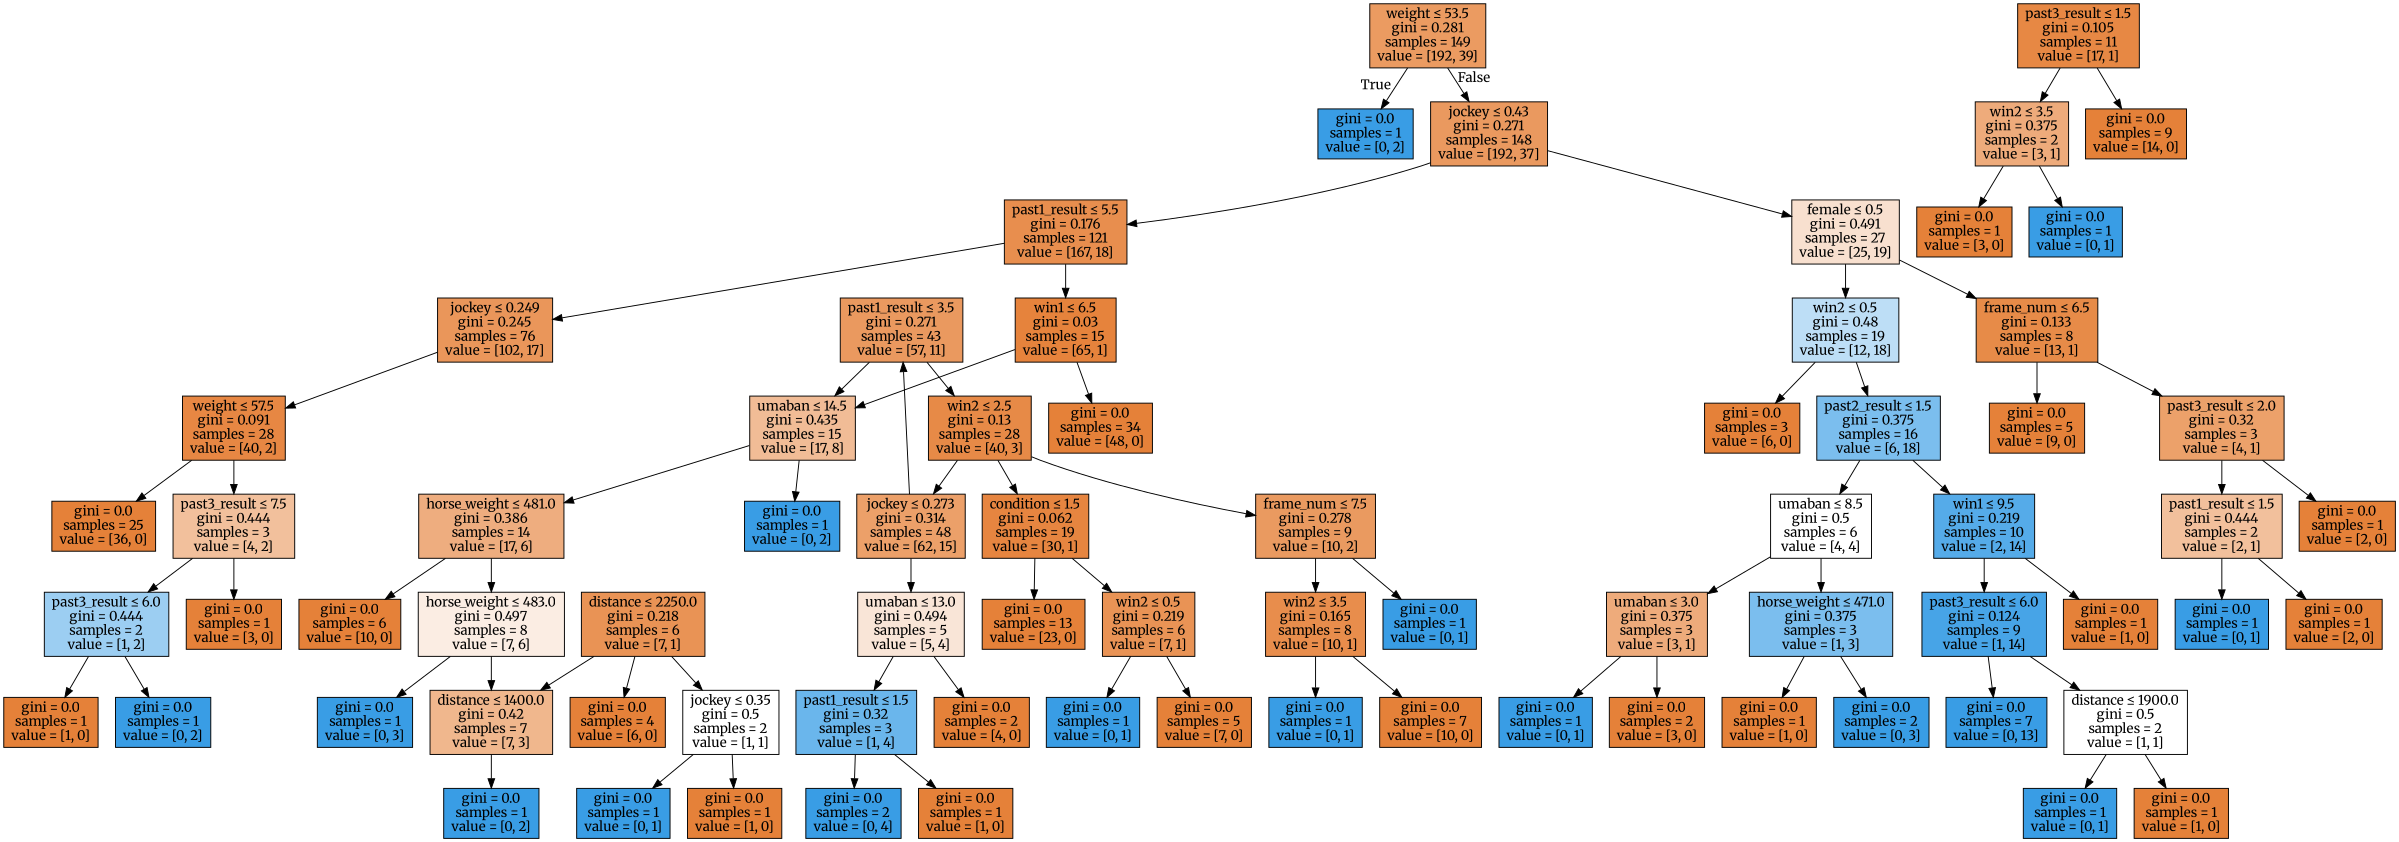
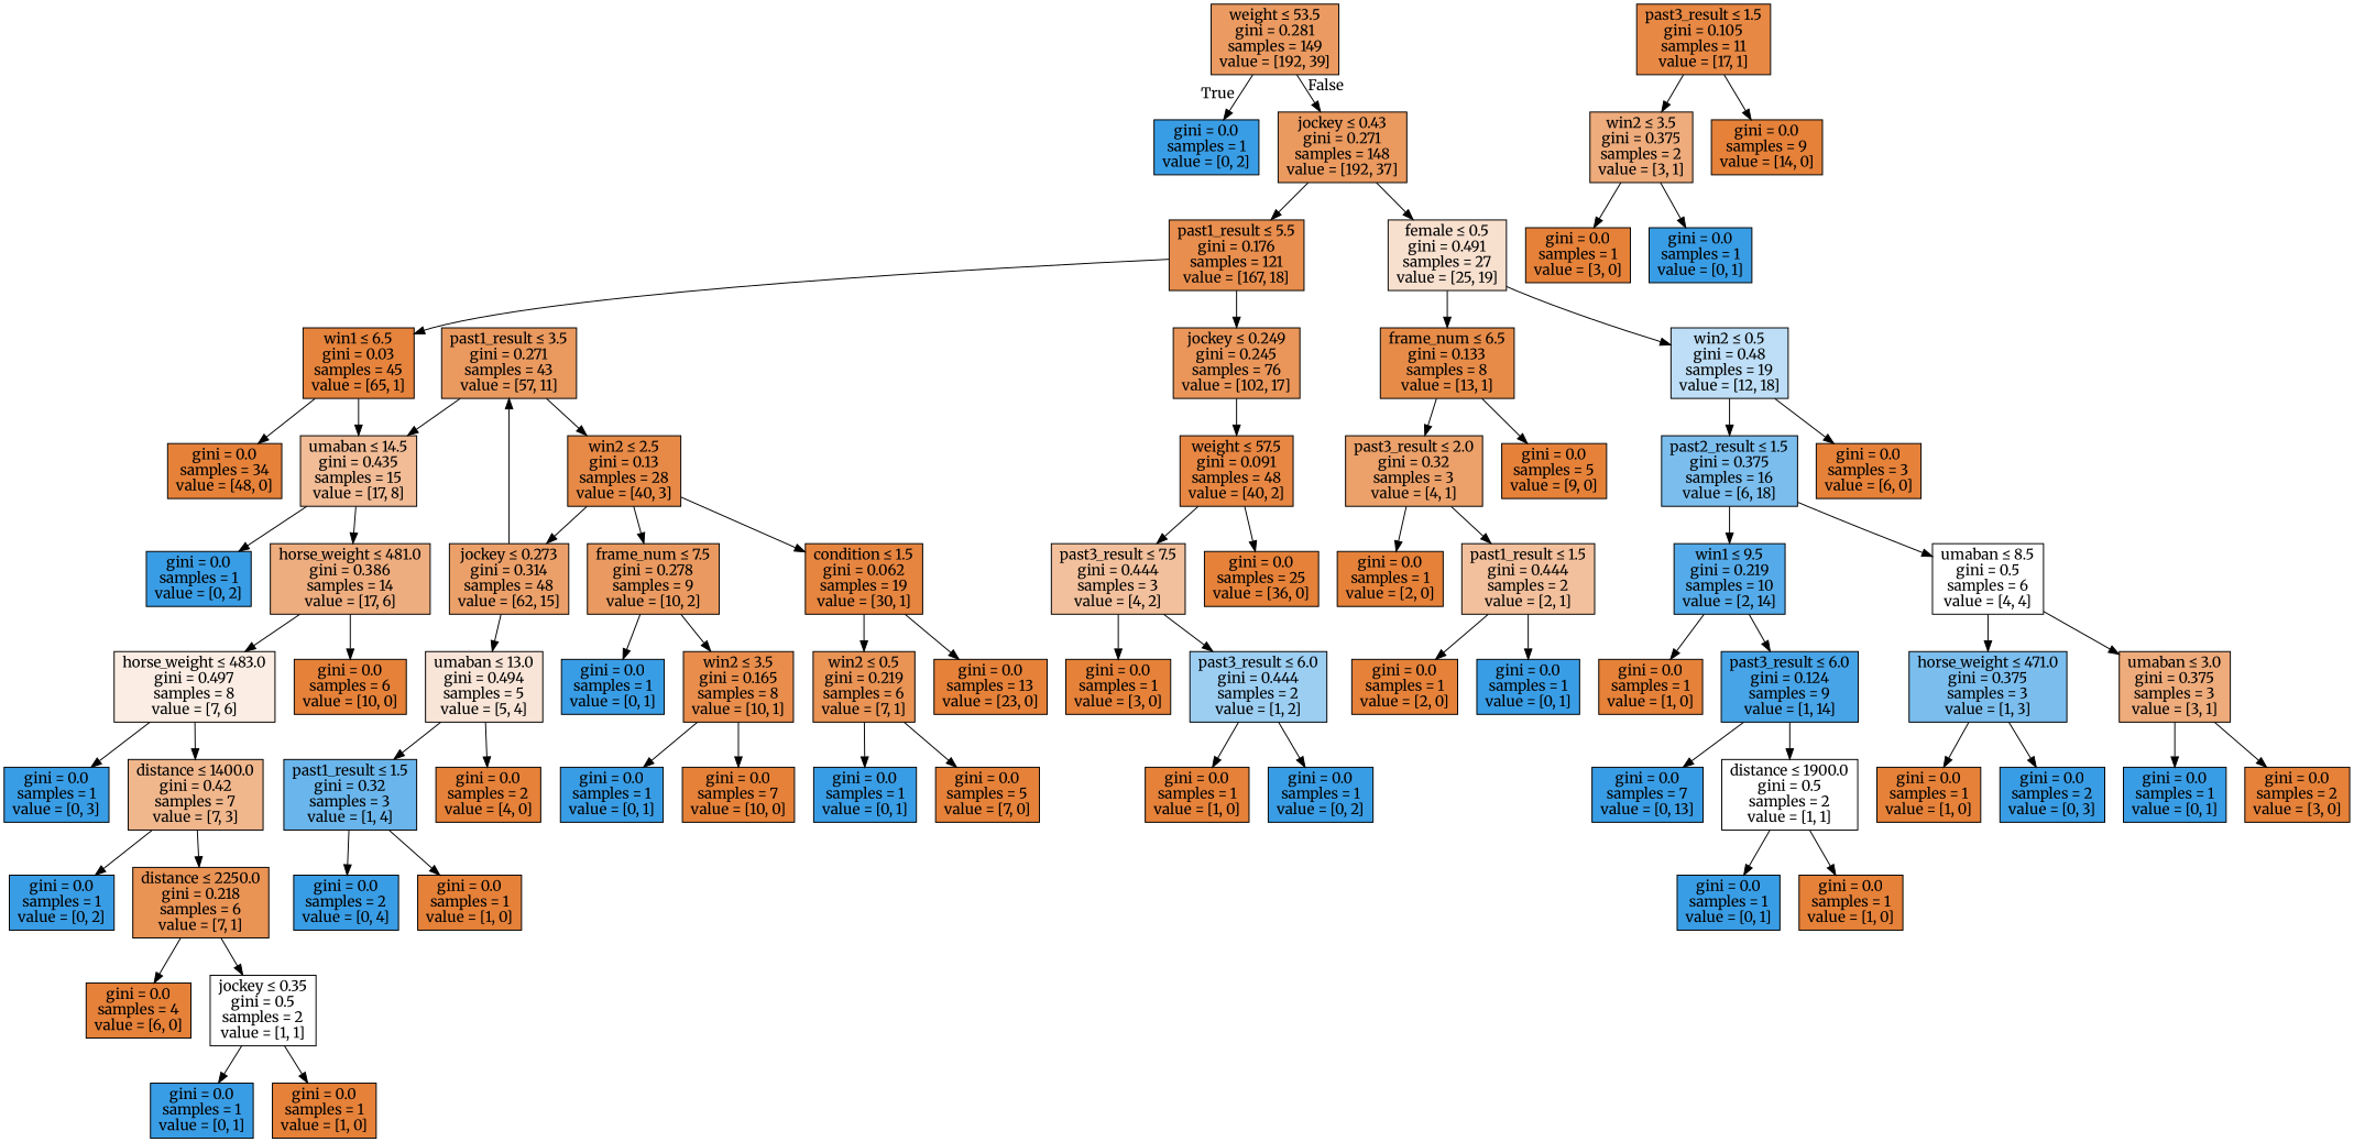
  digraph {
    fontname=Merriweather
    node [color=black fillcolor="#e58139ff" fontname=Merriweather shape=box style=filled]
    edge [fontname=Merriweather]
    n1 [fillcolor="#e58139cb" label=<weight &le; 53.5<br/>gini = 0.281<br/>samples = 149<br/>value = [192, 39]>]
    n2 [fillcolor="#399de5ff" label=<gini = 0.0<br/>samples = 1<br/>value = [0, 2]>]
    n3 [fillcolor="#e58139ce" label=<jockey &le; 0.43<br/>gini = 0.271<br/>samples = 148<br/>value = [192, 37]>]
    n4 [fillcolor="#e58139e4" label=<past1_result &le; 5.5<br/>gini = 0.176<br/>samples = 121<br/>value = [167, 18]>]
    n5 [fillcolor="#e581393d" label=<female &le; 0.5<br/>gini = 0.491<br/>samples = 27<br/>value = [25, 19]>]
    n6 [fillcolor="#e58139d4" label=<jockey &le; 0.249<br/>gini = 0.245<br/>samples = 76<br/>value = [102, 17]>]
-   n7 [fillcolor="#e58139fb" label=<win1 &le; 6.5<br/>gini = 0.03<br/>samples = 15<br/>value = [65, 1]>]
+   n7 [fillcolor="#e58139fb" label=<win1 &le; 6.5<br/>gini = 0.03<br/>samples = 45<br/>value = [65, 1]>]
    n8 [fillcolor="#399de555" label=<win2 &le; 0.5<br/>gini = 0.48<br/>samples = 19<br/>value = [12, 18]>]
    n9 [fillcolor="#e58139eb" label=<frame_num &le; 6.5<br/>gini = 0.133<br/>samples = 8<br/>value = [13, 1]>]
-   n10 [fillcolor="#e58139f2" label=<weight &le; 57.5<br/>gini = 0.091<br/>samples = 28<br/>value = [40, 2]>]
+   n10 [fillcolor="#e58139f2" label=<weight &le; 57.5<br/>gini = 0.091<br/>samples = 48<br/>value = [40, 2]>]
    n11 [fillcolor="#e5813987" label=<umaban &le; 14.5<br/>gini = 0.435<br/>samples = 15<br/>value = [17, 8]>]
    n12 [label=<gini = 0.0<br/>samples = 34<br/>value = [48, 0]>]
    n13 [label=<gini = 0.0<br/>samples = 25<br/>value = [36, 0]>]
    n14 [fillcolor="#e581397f" label=<past3_result &le; 7.5<br/>gini = 0.444<br/>samples = 3<br/>value = [4, 2]>]
    n15 [fillcolor="#e58139c1" label=<jockey &le; 0.273<br/>gini = 0.314<br/>samples = 48<br/>value = [62, 15]>]
    n16 [fillcolor="#e5813933" label=<umaban &le; 13.0<br/>gini = 0.494<br/>samples = 5<br/>value = [5, 4]>]
    n17 [fillcolor="#e58139ce" label=<past1_result &le; 3.5<br/>gini = 0.271<br/>samples = 43<br/>value = [57, 11]>]
    n18 [fillcolor="#399de57f" label=<past3_result &le; 6.0<br/>gini = 0.444<br/>samples = 2<br/>value = [1, 2]>]
    n19 [label=<gini = 0.0<br/>samples = 1<br/>value = [3, 0]>]
    n20 [label=<gini = 0.0<br/>samples = 1<br/>value = [1, 0]>]
    n21 [fillcolor="#399de5ff" label=<gini = 0.0<br/>samples = 1<br/>value = [0, 2]>]
    n22 [fillcolor="#399de5bf" label=<past1_result &le; 1.5<br/>gini = 0.32<br/>samples = 3<br/>value = [1, 4]>]
    n23 [label=<gini = 0.0<br/>samples = 2<br/>value = [4, 0]>]
    n24 [fillcolor="#e58139ec" label=<win2 &le; 2.5<br/>gini = 0.13<br/>samples = 28<br/>value = [40, 3]>]
    n25 [fillcolor="#399de5ff" label=<gini = 0.0<br/>samples = 2<br/>value = [0, 4]>]
    n26 [label=<gini = 0.0<br/>samples = 1<br/>value = [1, 0]>]
    n27 [fillcolor="#e58139f6" label=<condition &le; 1.5<br/>gini = 0.062<br/>samples = 19<br/>value = [30, 1]>]
    n28 [fillcolor="#e58139cc" label=<frame_num &le; 7.5<br/>gini = 0.278<br/>samples = 9<br/>value = [10, 2]>]
    n29 [fillcolor="#e58139a5" label=<horse_weight &le; 481.0<br/>gini = 0.386<br/>samples = 14<br/>value = [17, 6]>]
    n30 [fillcolor="#399de5ff" label=<gini = 0.0<br/>samples = 1<br/>value = [0, 2]>]
    n31 [label=<gini = 0.0<br/>samples = 13<br/>value = [23, 0]>]
    n32 [fillcolor="#e58139db" label=<win2 &le; 0.5<br/>gini = 0.219<br/>samples = 6<br/>value = [7, 1]>]
    n33 [fillcolor="#e58139e6" label=<win2 &le; 3.5<br/>gini = 0.165<br/>samples = 8<br/>value = [10, 1]>]
    n34 [fillcolor="#399de5ff" label=<gini = 0.0<br/>samples = 1<br/>value = [0, 1]>]
    n35 [fillcolor="#399de5ff" label=<gini = 0.0<br/>samples = 1<br/>value = [0, 1]>]
    n36 [label=<gini = 0.0<br/>samples = 5<br/>value = [7, 0]>]
    n37 [fillcolor="#399de5ff" label=<gini = 0.0<br/>samples = 1<br/>value = [0, 1]>]
    n38 [label=<gini = 0.0<br/>samples = 7<br/>value = [10, 0]>]
    n39 [label=<gini = 0.0<br/>samples = 6<br/>value = [10, 0]>]
    n40 [fillcolor="#e5813924" label=<horse_weight &le; 483.0<br/>gini = 0.497<br/>samples = 8<br/>value = [7, 6]>]
    n41 [fillcolor="#399de5ff" label=<gini = 0.0<br/>samples = 1<br/>value = [0, 3]>]
    n42 [fillcolor="#e5813992" label=<distance &le; 1400.0<br/>gini = 0.42<br/>samples = 7<br/>value = [7, 3]>]
    n43 [fillcolor="#399de5ff" label=<gini = 0.0<br/>samples = 1<br/>value = [0, 2]>]
    n44 [fillcolor="#e58139db" label=<distance &le; 2250.0<br/>gini = 0.218<br/>samples = 6<br/>value = [7, 1]>]
    n45 [label=<gini = 0.0<br/>samples = 4<br/>value = [6, 0]>]
    n46 [fillcolor="#e5813900" label=<jockey &le; 0.35<br/>gini = 0.5<br/>samples = 2<br/>value = [1, 1]>]
    n47 [fillcolor="#399de5ff" label=<gini = 0.0<br/>samples = 1<br/>value = [0, 1]>]
    n48 [label=<gini = 0.0<br/>samples = 1<br/>value = [1, 0]>]
    n49 [fillcolor="#e58139f0" label=<past3_result &le; 1.5<br/>gini = 0.105<br/>samples = 11<br/>value = [17, 1]>]
    n50 [fillcolor="#e58139aa" label=<win2 &le; 3.5<br/>gini = 0.375<br/>samples = 2<br/>value = [3, 1]>]
    n51 [label=<gini = 0.0<br/>samples = 9<br/>value = [14, 0]>]
    n52 [label=<gini = 0.0<br/>samples = 1<br/>value = [3, 0]>]
    n53 [fillcolor="#399de5ff" label=<gini = 0.0<br/>samples = 1<br/>value = [0, 1]>]
    n54 [label=<gini = 0.0<br/>samples = 3<br/>value = [6, 0]>]
    n55 [fillcolor="#399de5aa" label=<past2_result &le; 1.5<br/>gini = 0.375<br/>samples = 16<br/>value = [6, 18]>]
    n56 [label=<gini = 0.0<br/>samples = 5<br/>value = [9, 0]>]
    n57 [fillcolor="#e58139bf" label=<past3_result &le; 2.0<br/>gini = 0.32<br/>samples = 3<br/>value = [4, 1]>]
    n58 [fillcolor="#e5813900" label=<umaban &le; 8.5<br/>gini = 0.5<br/>samples = 6<br/>value = [4, 4]>]
    n59 [fillcolor="#399de5db" label=<win1 &le; 9.5<br/>gini = 0.219<br/>samples = 10<br/>value = [2, 14]>]
    n60 [fillcolor="#e58139aa" label=<umaban &le; 3.0<br/>gini = 0.375<br/>samples = 3<br/>value = [3, 1]>]
    n61 [fillcolor="#399de5aa" label=<horse_weight &le; 471.0<br/>gini = 0.375<br/>samples = 3<br/>value = [1, 3]>]
    n62 [fillcolor="#399de5ed" label=<past3_result &le; 6.0<br/>gini = 0.124<br/>samples = 9<br/>value = [1, 14]>]
    n63 [label=<gini = 0.0<br/>samples = 1<br/>value = [1, 0]>]
    n64 [fillcolor="#399de5ff" label=<gini = 0.0<br/>samples = 1<br/>value = [0, 1]>]
    n65 [label=<gini = 0.0<br/>samples = 2<br/>value = [3, 0]>]
    n66 [label=<gini = 0.0<br/>samples = 1<br/>value = [1, 0]>]
    n67 [fillcolor="#399de5ff" label=<gini = 0.0<br/>samples = 2<br/>value = [0, 3]>]
    n68 [fillcolor="#399de5ff" label=<gini = 0.0<br/>samples = 7<br/>value = [0, 13]>]
    n69 [fillcolor="#e5813900" label=<distance &le; 1900.0<br/>gini = 0.5<br/>samples = 2<br/>value = [1, 1]>]
    n70 [fillcolor="#399de5ff" label=<gini = 0.0<br/>samples = 1<br/>value = [0, 1]>]
    n71 [label=<gini = 0.0<br/>samples = 1<br/>value = [1, 0]>]
    n72 [fillcolor="#e581397f" label=<past1_result &le; 1.5<br/>gini = 0.444<br/>samples = 2<br/>value = [2, 1]>]
    n73 [label=<gini = 0.0<br/>samples = 1<br/>value = [2, 0]>]
    n74 [fillcolor="#399de5ff" label=<gini = 0.0<br/>samples = 1<br/>value = [0, 1]>]
    n75 [label=<gini = 0.0<br/>samples = 1<br/>value = [2, 0]>]
    n1 -> n2 [headlabel=True labelangle=45 labeldistance=2.5]
    n1 -> n3 [headlabel=False labelangle=-45 labeldistance=2.5]
    n3 -> n4
    n3 -> n5
    n4 -> n6
    n4 -> n7
    n5 -> n8
    n5 -> n9
    n6 -> n10
    n7 -> n11
    n7 -> n12
    n8 -> n54
    n8 -> n55
    n9 -> n56
    n9 -> n57
    n10 -> n13
    n10 -> n14
    n11 -> n29
    n11 -> n30
    n14 -> n18
    n14 -> n19
    n15 -> n16
    n15 -> n17
    n16 -> n22
    n16 -> n23
    n17 -> n11
    n17 -> n24
    n18 -> n20
    n18 -> n21
    n22 -> n25
    n22 -> n26
    n24 -> n15
    n24 -> n27
    n24 -> n28
    n27 -> n31
    n27 -> n32
    n28 -> n33
    n28 -> n34
    n29 -> n39
    n29 -> n40
    n32 -> n35
    n32 -> n36
    n33 -> n37
    n33 -> n38
    n40 -> n41
    n40 -> n42
    n42 -> n43
-   n44 -> n42
+   n42 -> n44
    n44 -> n45
    n44 -> n46
    n46 -> n47
    n46 -> n48
    n49 -> n50
    n49 -> n51
    n50 -> n52
    n50 -> n53
    n55 -> n58
    n55 -> n59
    n57 -> n72
    n57 -> n73
    n58 -> n60
    n58 -> n61
    n59 -> n62
    n59 -> n63
    n60 -> n64
    n60 -> n65
    n61 -> n66
    n61 -> n67
    n62 -> n68
    n62 -> n69
    n69 -> n70
    n69 -> n71
    n72 -> n74
    n72 -> n75
  }
